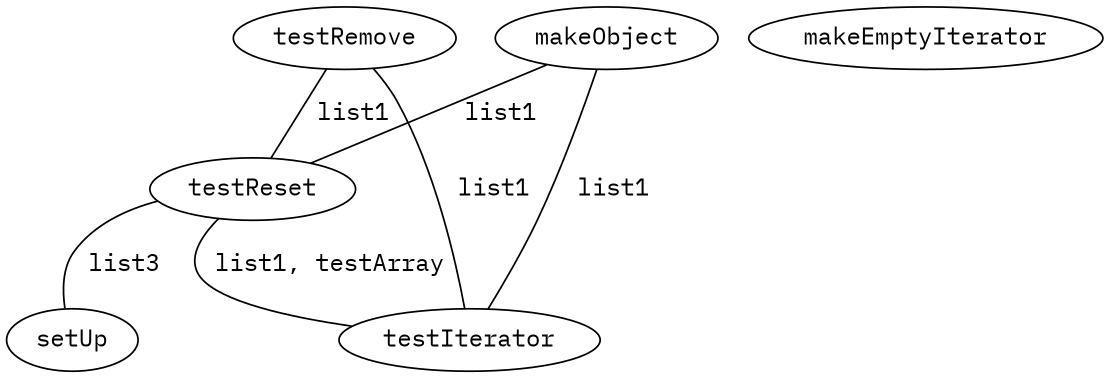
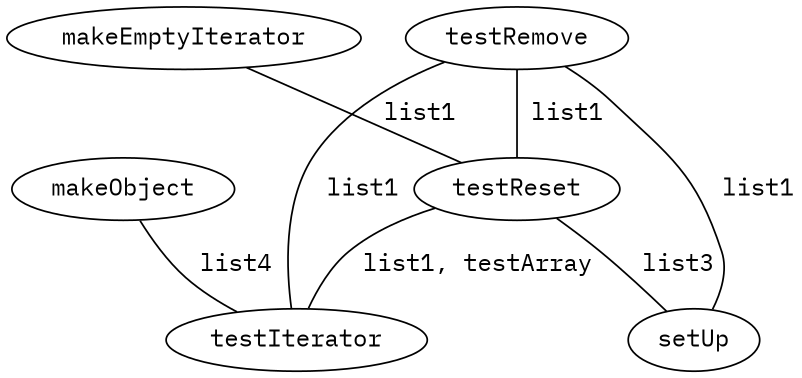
  digraph {
    fontname="IBM Plex Mono"
    node [fontname="IBM Plex Mono"]
    edge [dir=none fontname="IBM Plex Mono"]
    makeObject
    testReset
    testIterator
    testRemove
    setUp
    makeEmptyIterator
-   makeObject -> testReset [label=" list1"]
-   makeObject -> testIterator [label=" list1"]
+   makeEmptyIterator -> testReset [label=" list1"]
+   makeObject -> testIterator [label=" list4"]
    testReset -> testIterator [label=" list1, testArray"]
    testReset -> setUp [label=" list3"]
    testRemove -> testReset [label=" list1"]
    testRemove -> testIterator [label=" list1"]
+   testRemove -> setUp [label=" list1"]
  }
